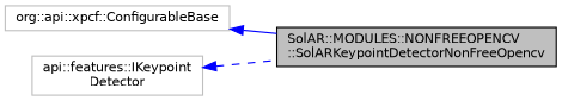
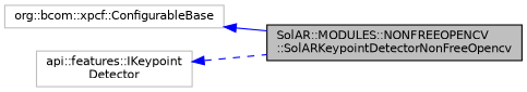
  digraph {
    rankdir=LR
    node [color=grey75 fillcolor=white fontname=Helvetica fontsize=10 shape=record style=filled]
    edge [color=blue dir=back fontname=Helvetica fontsize=10 labelfontname=Helvetica labelfontsize=10]
    n1 [color=black fillcolor=grey75 fontcolor=black height=0.2 label="SolAR::MODULES::NONFREEOPENCV\l::SolARKeypointDetectorNonFreeOpencv" width=0.4]
-   n2 [height=0.2 label="org::api::xpcf::ConfigurableBase" width=0.4]
+   n2 [height=0.2 label="org::bcom::xpcf::ConfigurableBase" width=0.4]
    n3 [height=0.2 label="api::features::IKeypoint\lDetector" width=0.4]
    n2 -> n1 [style=solid]
    n3 -> n1 [style=dashed]
  }
